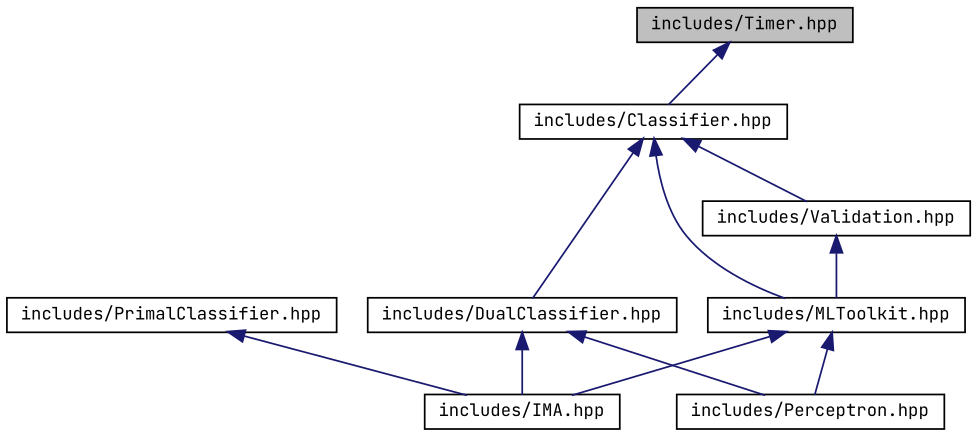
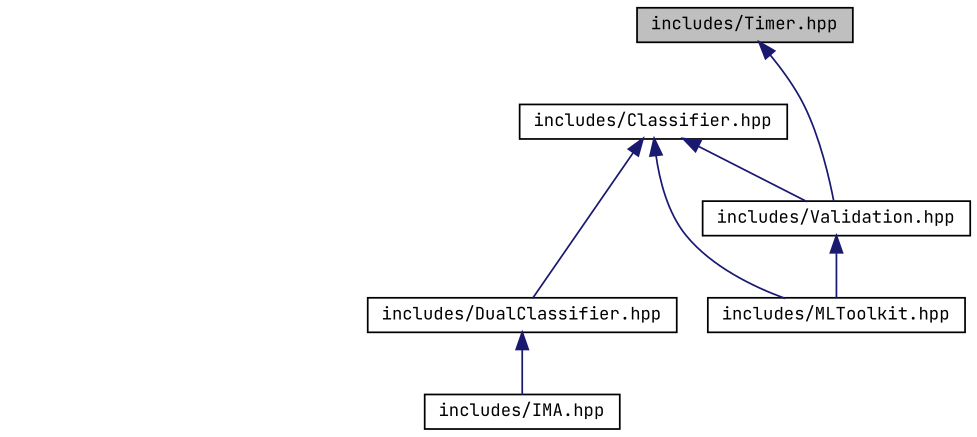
  digraph {
    fontname="JetBrains Mono"
    node [color=black fillcolor=white fontname="JetBrains Mono" fontsize=10 shape=record style=filled]
    edge [color=midnightblue dir=back fontname="JetBrains Mono" fontsize=10 labelfontname=Helvetica labelfontsize=10 style=solid]
    n1 [fillcolor=grey75 fontcolor=black height=0.2 label="includes/Timer.hpp" width=0.4]
    n2 [height=0.2 label="includes/Classifier.hpp" width=0.4]
    n3 [height=0.2 label="includes/DualClassifier.hpp" width=0.4]
    n4 [height=0.2 label="includes/Validation.hpp" width=0.4]
    n5 [height=0.2 label="includes/MLToolkit.hpp" width=0.4]
    n6 [height=0.2 label="includes/IMA.hpp" width=0.4]
-   n7 [height=0.2 label="includes/Perceptron.hpp" width=0.4]
-   n8 [height=0.2 label="includes/PrimalClassifier.hpp" width=0.4]
-   n1 -> n2
+   n1 -> n4
    n2 -> n3
    n2 -> n4
    n2 -> n5
    n3 -> n6
-   n3 -> n7
    n4 -> n5
-   n5 -> n6
-   n5 -> n7
-   n8 -> n6
  }
